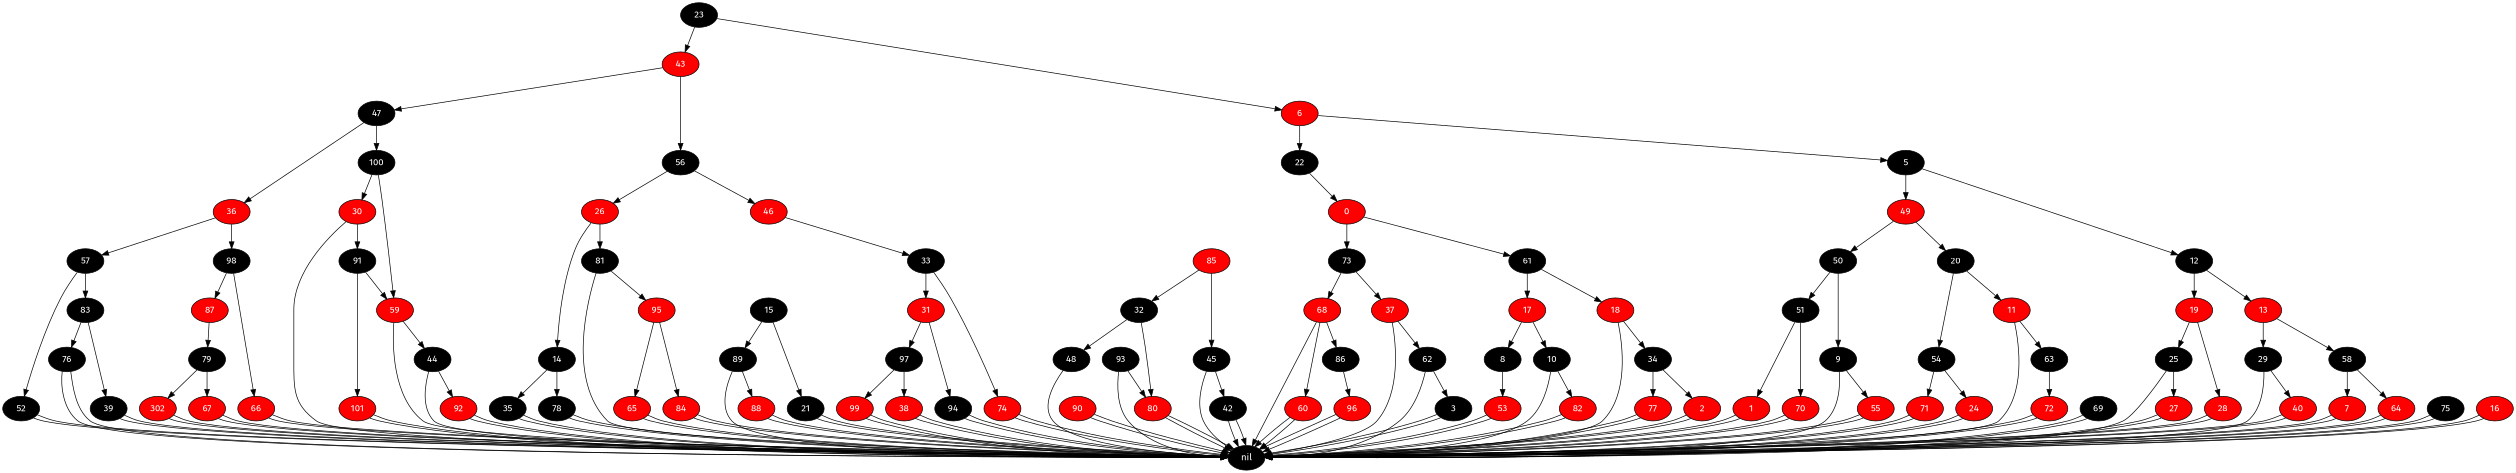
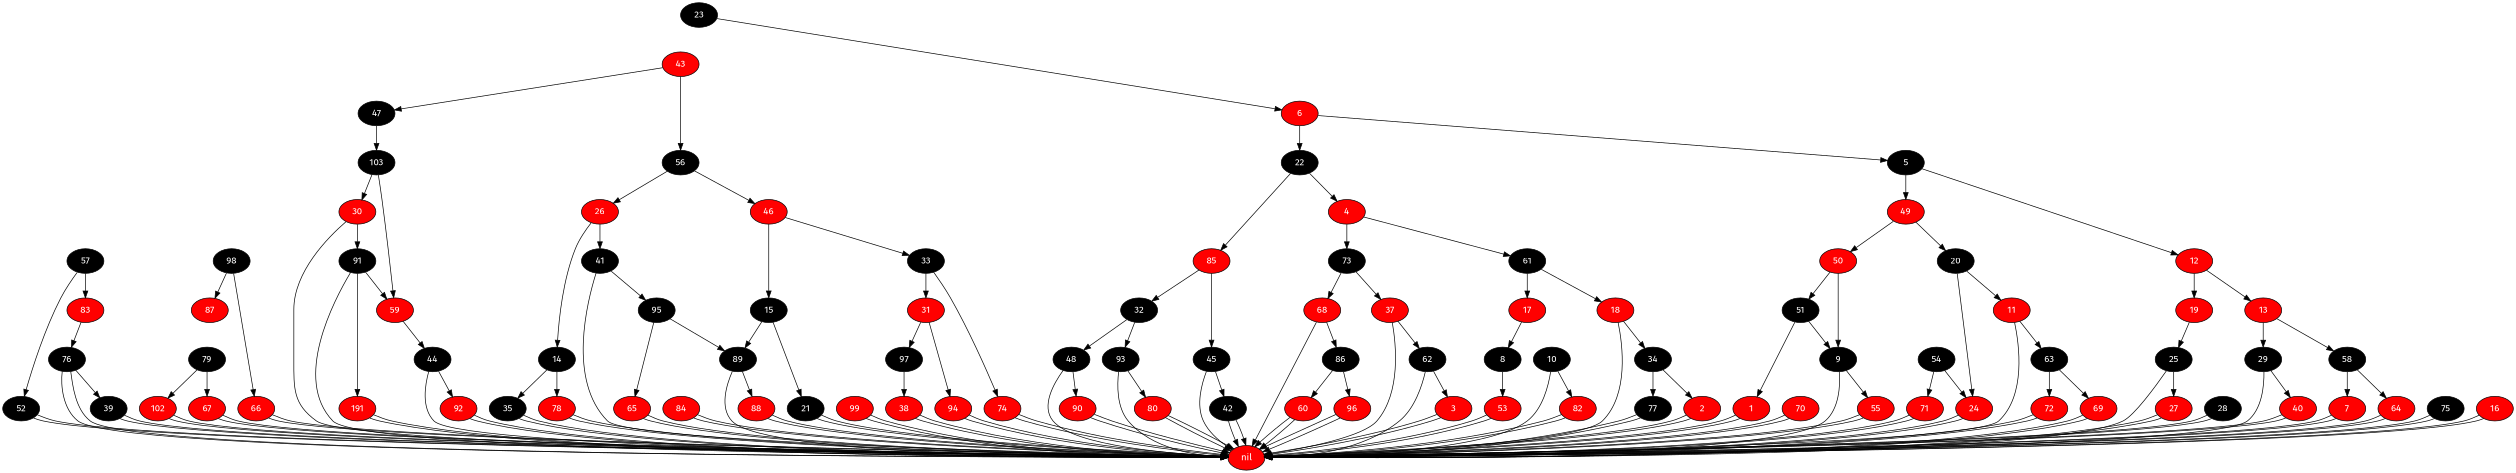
  digraph {
    fontname="Fira Sans"
    node [fillcolor=" red" fontcolor=" white" fontname="Fira Sans" style=filled]
    edge [color=black fontname="Fira Sans"]
-   nil [fillcolor=" black"]
+   nil [fillcolor=red]
    23 [fillcolor=" black"]
    43
    47 [fillcolor=" black"]
-   36
    57 [fillcolor=" black"]
    52 [fillcolor=" black"]
-   83 [fillcolor=black]
+   83
    76 [fillcolor=" black"]
    39 [fillcolor=" black"]
    98 [fillcolor=" black"]
    87
    79 [fillcolor=" black"]
-   102 [label=302]
+   102
    67
    75 [fillcolor=" black"]
    66
-   100 [fillcolor=" black"]
+   100 [fillcolor=" black" label=103]
    30
    91 [fillcolor=" black"]
    16
-   101
+   101 [label=191]
    59
    44 [fillcolor=" black"]
    92
    56 [fillcolor=" black"]
    26
    14 [fillcolor=" black"]
    35 [fillcolor=" black"]
-   78 [fillcolor=black]
-   41 [fillcolor=" black" label=81]
-   95 [fillcolor=red]
+   78
+   41 [fillcolor=" black"]
+   95 [fillcolor=" black"]
    65
    84
    46
    15 [fillcolor=" black"]
    21 [fillcolor=" black"]
    89 [fillcolor=" black"]
    88
    33 [fillcolor=" black"]
    31
    97 [fillcolor=" black"]
    99
    38
-   94 [fillcolor=" black"]
+   94 [fillcolor=red]
    74
    6
    22 [fillcolor=" black"]
    85
    32 [fillcolor=" black"]
    48 [fillcolor=" black"]
    90
    93 [fillcolor=" black"]
    80
    45 [fillcolor=" black"]
    42 [fillcolor=" black"]
-   4 [label=0]
+   4
    73 [fillcolor=" black"]
    68
    86 [fillcolor=" black"]
    60
    96
    37
    62 [fillcolor=" black"]
-   3 [fillcolor=black]
+   3
    61 [fillcolor=" black"]
    17
    8 [fillcolor=" black"]
    53
    10 [fillcolor=" black"]
    82
    18
    34 [fillcolor=" black"]
-   77
+   77 [fillcolor=black]
    2
    5 [fillcolor=" black"]
    49
-   50 [fillcolor=" black"]
+   50 [fillcolor=red]
    51 [fillcolor=" black"]
    1
    70
    9 [fillcolor=" black"]
    55
    20 [fillcolor=" black"]
    54 [fillcolor=" black"]
    24
    71
    11
    63 [fillcolor=" black"]
    72
-   69 [fillcolor=black]
-   12 [fillcolor=" black"]
+   69
+   12 [fillcolor=red]
    19
    25 [fillcolor=" black"]
    27
-   28 [fillcolor=red]
+   28 [fillcolor=" black"]
    13
    29 [fillcolor=" black"]
    40
    58 [fillcolor=" black"]
    7
    64
    subgraph sub_1 {
      nil
      23
      43
      47
-     36
      57
      52
      83
      76
      39
      98
      87
      79
      102
      67
      75
      66
      100
      30
      91
      16
      101
      59
      44
      92
      56
      26
      14
      35
      78
      41
      95
      65
      84
      46
      15
      21
      89
      88
      33
      31
      97
      99
      38
      94
      74
      6
      22
      85
      32
      48
      90
      93
      80
      45
      42
      4
      73
      68
      86
      60
      96
      37
      62
      3
      61
      17
      8
      53
      10
      82
      18
      34
      77
      2
      5
      49
      50
      51
      1
      70
      9
      55
      20
      54
      24
      71
      11
      63
      72
      69
      12
      19
      25
      27
      28
      13
      29
      40
      58
      7
      64
    }
-   23 -> 43
    23 -> 6
    43 -> 47
    43 -> 56
-   47 -> 36
    47 -> 100
-   36 -> 57
-   36 -> 98
    57 -> 52
    57 -> 83
    52 -> nil
    52 -> nil
    83 -> 76
-   83 -> 39
+   76 -> 39
    76 -> nil
    76 -> nil
    39 -> nil
    39 -> nil
    98 -> 87
    98 -> 66
-   87 -> 79
    79 -> 102
    79 -> 67
    102 -> nil
    102 -> nil
    67 -> nil
    67 -> nil
    75 -> nil
    75 -> nil
    66 -> nil
    66 -> nil
    100 -> 30
    100 -> 59
    30 -> nil
    30 -> 91
    91 -> 101
    91 -> 59
    16 -> nil
    16 -> nil
    101 -> nil
    101 -> nil
-   59 -> nil
+   91 -> nil
    59 -> 44
    44 -> nil
    44 -> 92
    92 -> nil
    92 -> nil
    56 -> 26
    56 -> 46
    26 -> 14
    26 -> 41
    14 -> 35
    14 -> 78
    35 -> nil
    35 -> nil
    78 -> nil
    78 -> nil
    41 -> nil
    41 -> 95
    95 -> 65
-   95 -> 84
+   95 -> 89
    65 -> nil
    65 -> nil
    84 -> nil
    84 -> nil
+   46 -> 15
    46 -> 33
    15 -> 21
    15 -> 89
    21 -> nil
    21 -> nil
    89 -> nil
    89 -> 88
    88 -> nil
    88 -> nil
    33 -> 31
    33 -> 74
    31 -> 97
    31 -> 94
-   97 -> 99
    97 -> 38
    99 -> nil
    99 -> nil
    38 -> nil
    38 -> nil
    94 -> nil
    94 -> nil
    74 -> nil
    74 -> nil
    6 -> 22
    6 -> 5
+   22 -> 85
    22 -> 4
    85 -> 32
    85 -> 45
    32 -> 48
-   32 -> 80
+   32 -> 93
    48 -> nil
+   48 -> 90
    90 -> nil
    90 -> nil
    93 -> nil
    93 -> 80
    80 -> nil
    80 -> nil
    45 -> nil
    45 -> 42
    42 -> nil
    42 -> nil
    4 -> 73
    4 -> 61
    73 -> 68
    73 -> 37
    68 -> nil
    68 -> 86
-   68 -> 60
+   86 -> 60
    86 -> 96
    60 -> nil
    60 -> nil
    96 -> nil
    96 -> nil
    37 -> nil
    37 -> 62
    62 -> nil
    62 -> 3
    3 -> nil
    3 -> nil
    61 -> 17
    61 -> 18
    17 -> 8
-   17 -> 10
    8 -> 53
    53 -> nil
    53 -> nil
    10 -> nil
    10 -> 82
    82 -> nil
    82 -> nil
    18 -> nil
    18 -> 34
    34 -> 77
    34 -> 2
    77 -> nil
    77 -> nil
    2 -> nil
    2 -> nil
    5 -> 49
    5 -> 12
    49 -> 50
    49 -> 20
    50 -> 51
    50 -> 9
    51 -> 1
-   51 -> 70
+   51 -> 9
    1 -> nil
    1 -> nil
    70 -> nil
    70 -> nil
    9 -> nil
    9 -> 55
    55 -> nil
    55 -> nil
-   20 -> 54
+   20 -> 24
    20 -> 11
    54 -> 24
    54 -> 71
    24 -> nil
    24 -> nil
    71 -> nil
    71 -> nil
    11 -> nil
    11 -> 63
    63 -> 72
+   63 -> 69
    72 -> nil
    72 -> nil
    69 -> nil
    69 -> nil
    12 -> 19
    12 -> 13
    19 -> 25
-   19 -> 28
    25 -> nil
    25 -> 27
    27 -> nil
    27 -> nil
    28 -> nil
    28 -> nil
    13 -> 29
    13 -> 58
    29 -> nil
    29 -> 40
    40 -> nil
    40 -> nil
    58 -> 7
    58 -> 64
    7 -> nil
    7 -> nil
    64 -> nil
    64 -> nil
  }
